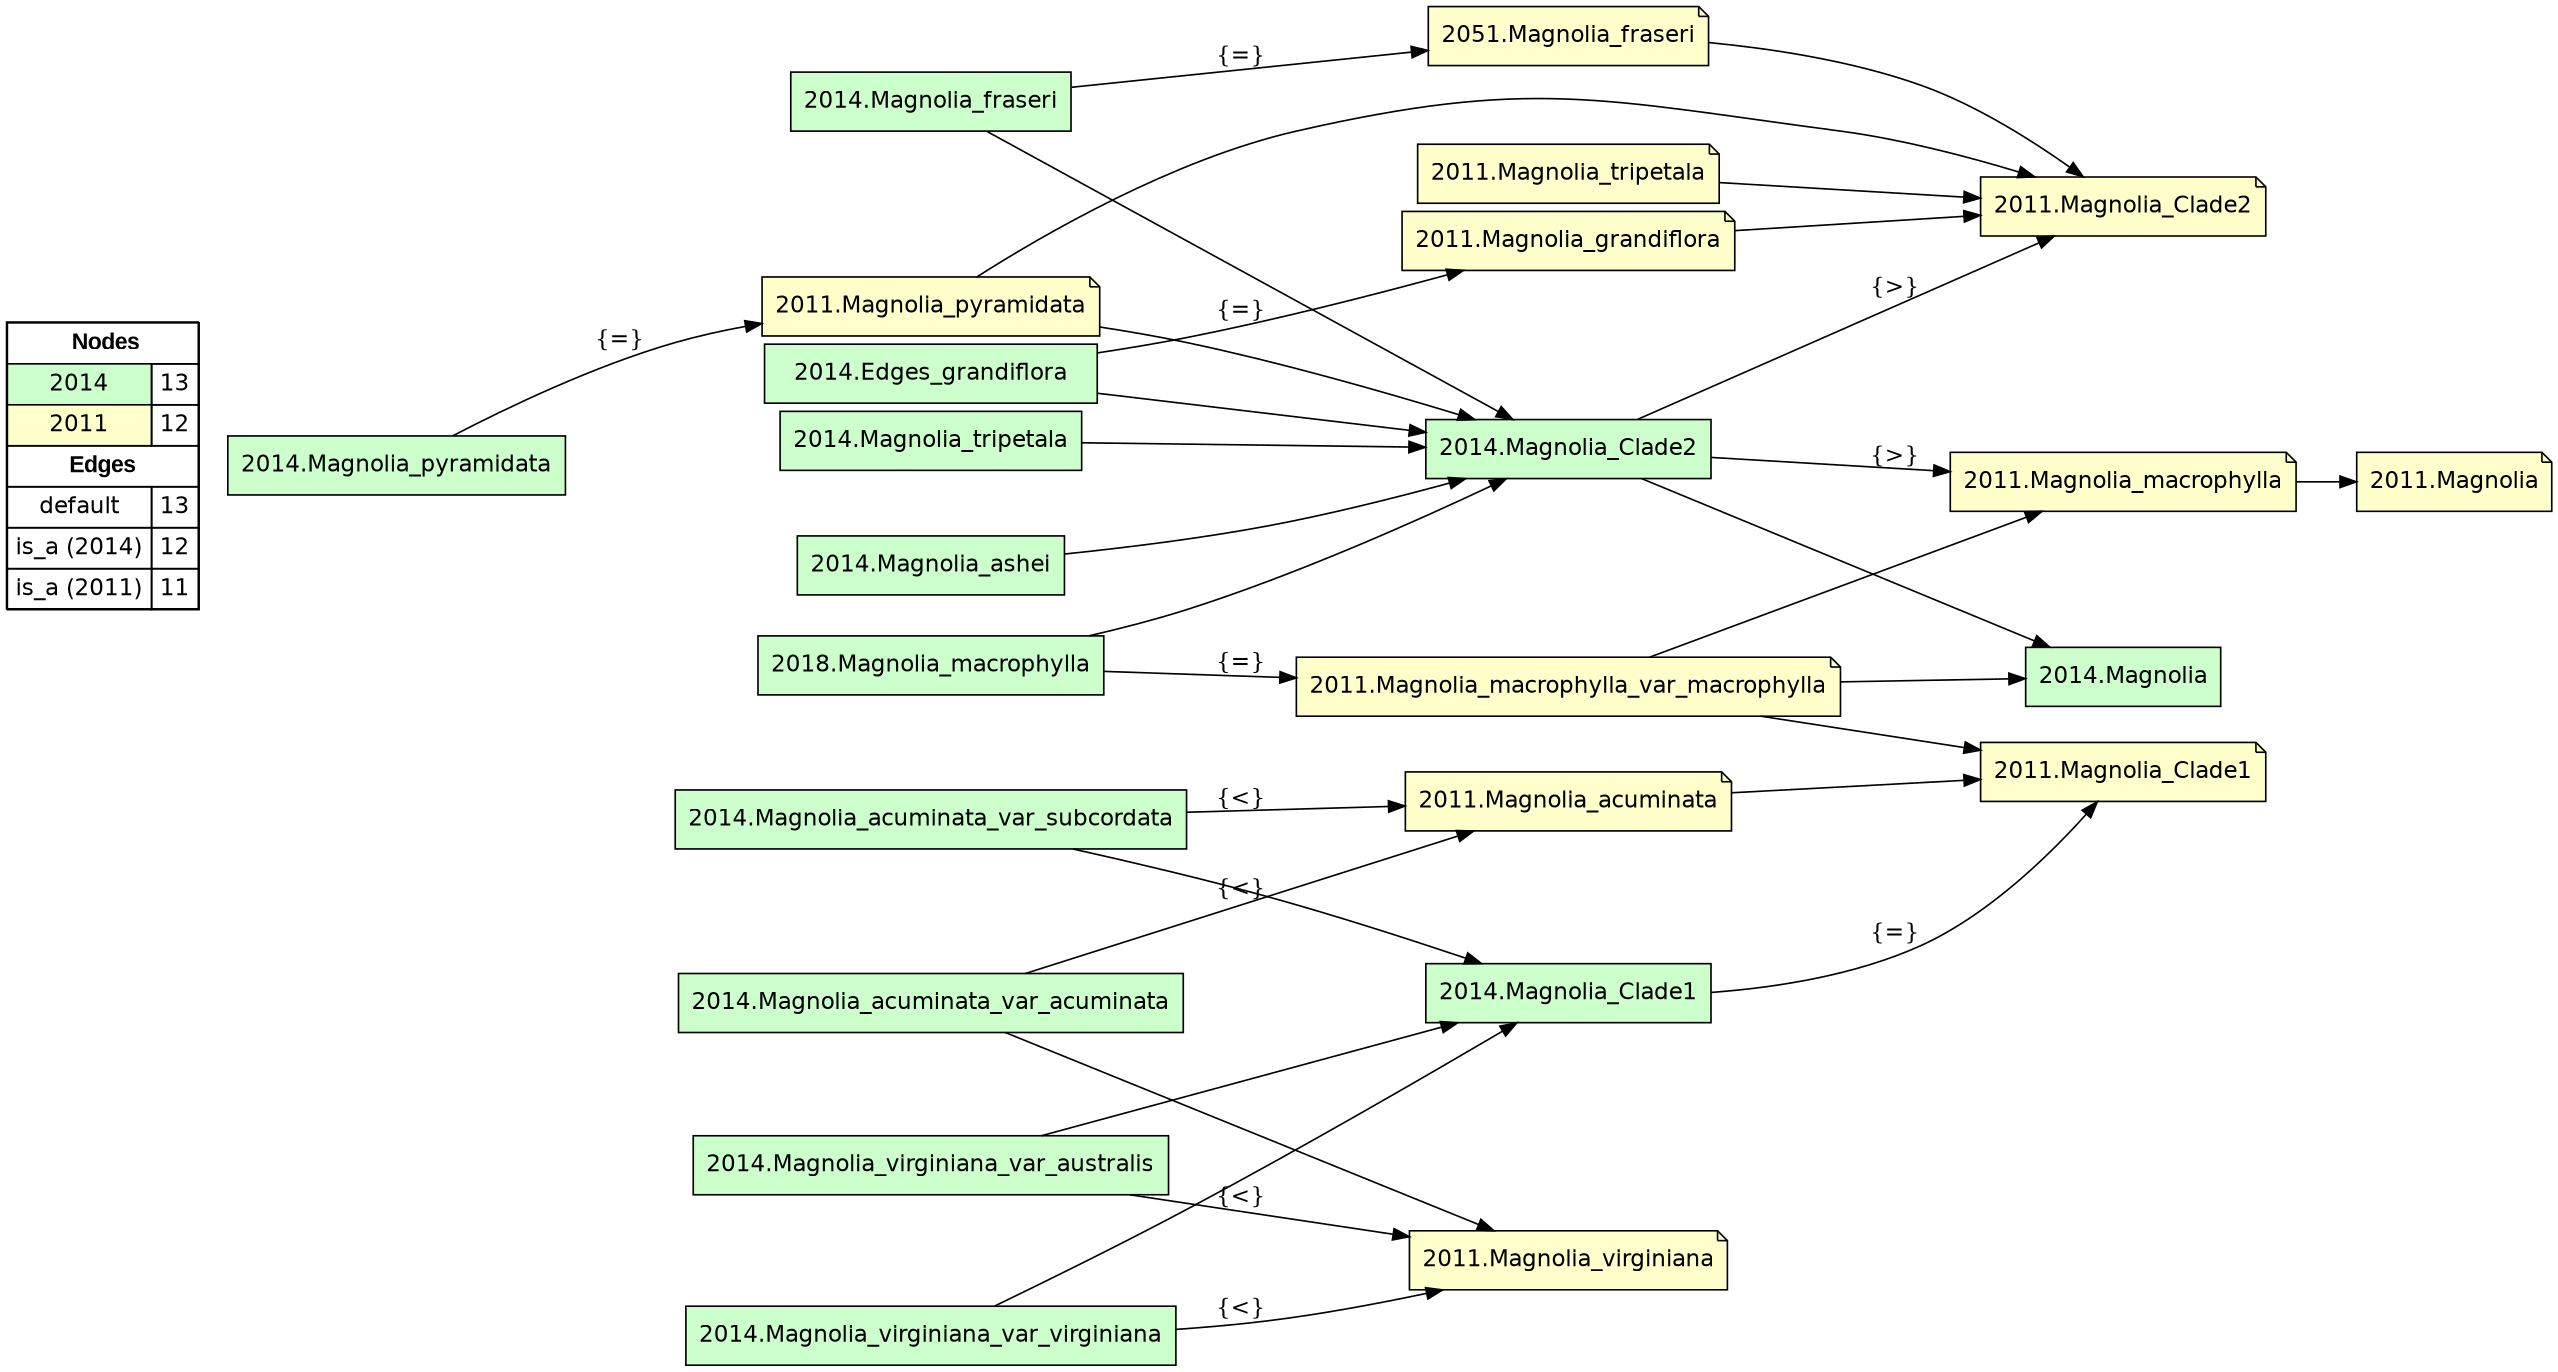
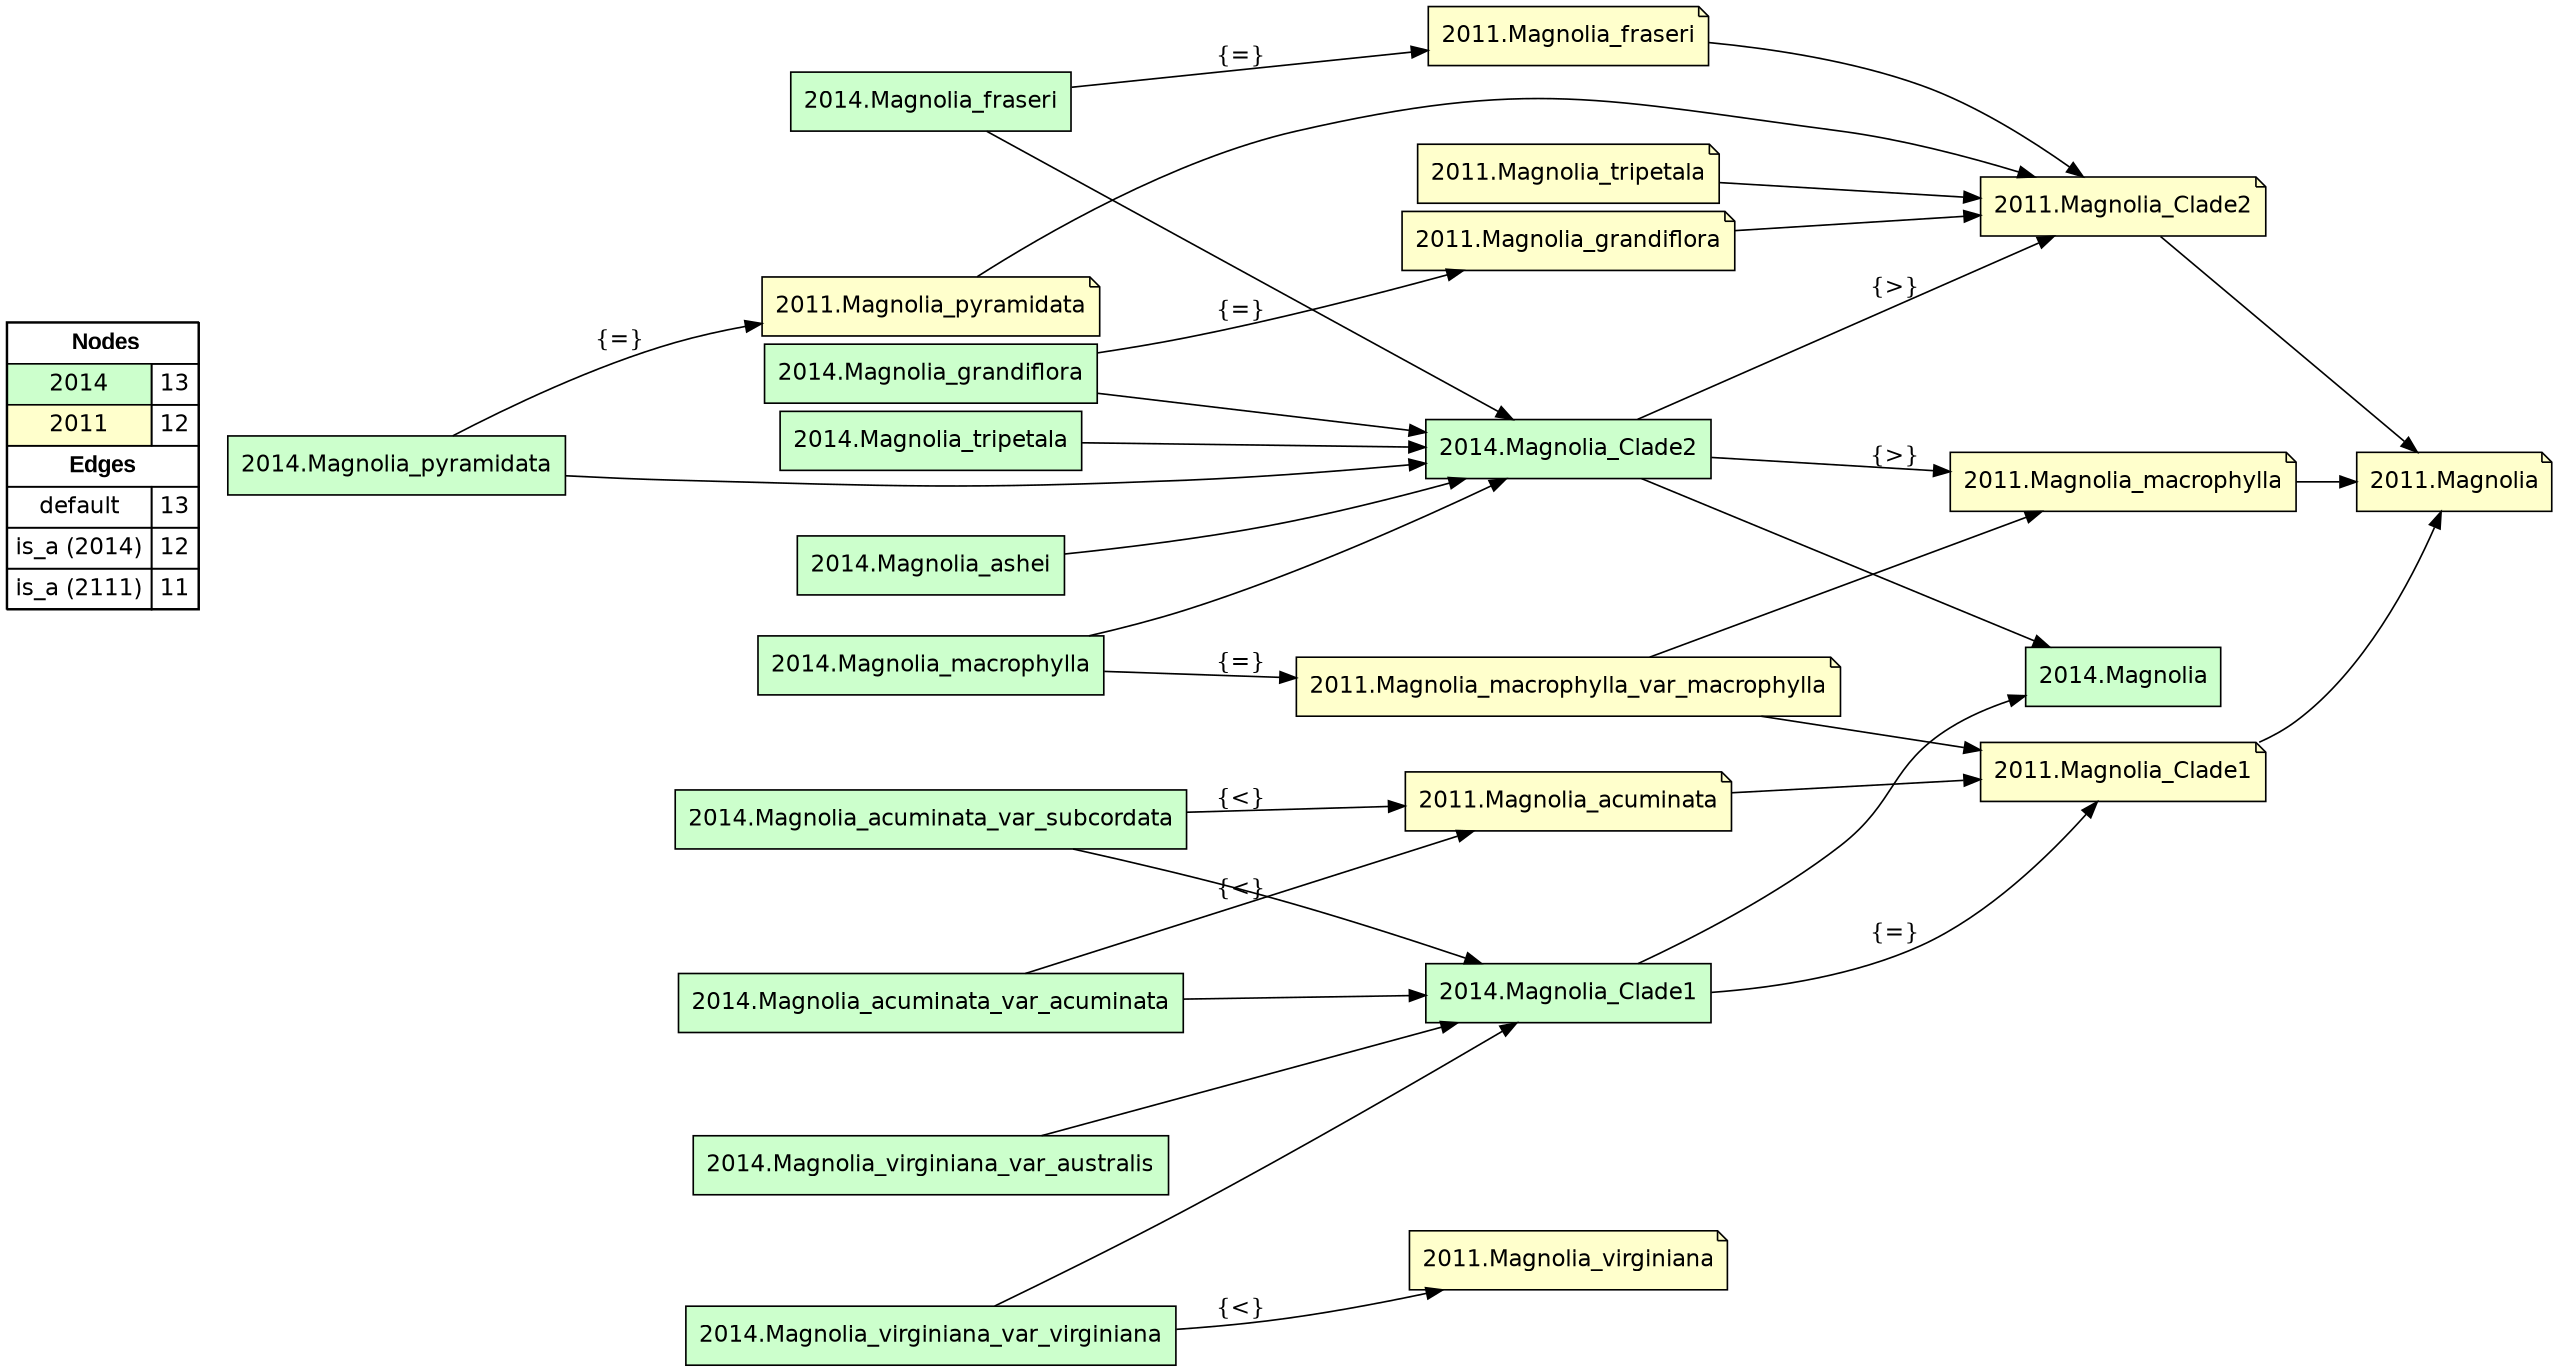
  digraph {
    rankdir=LR
    node [fillcolor="#CCFFCC" fontname=helvetica shape=box style=filled]
    edge [color="#000000" constraint=true dir=forward penwidth=1 style=solid]
-   n1 [fillcolor=white label=<   <TABLE BORDER="0" CELLBORDER="1" CELLSPACING="0" CELLPADDING="4">  <TR> <TD COLSPAN="2"><font face="Arial Black"> Nodes</font></TD> </TR>  <TR>   <TD bgcolor="#CCFFCC" fontname="helvetica">2014</TD>   <TD>13</TD>   </TR>  <TR>   <TD bgcolor="#FFFFCC" fontname="helvetica">2011</TD>   <TD>12</TD>   </TR>  <TR> <TD COLSPAN="2"><font face = "Arial Black"> Edges </font></TD> </TR>  <TR>   <TD><font color ="#000000">default</font></TD><TD>13</TD> </TR> <TR>   <TD><font color ="#000000">is_a (2014)</font></TD><TD>12</TD> </TR> <TR>   <TD><font color ="#000000">is_a (2011)</font></TD><TD>11</TD> </TR> </TABLE>   > margin=0]
+   n1 [fillcolor=white label=<   <TABLE BORDER="0" CELLBORDER="1" CELLSPACING="0" CELLPADDING="4">  <TR> <TD COLSPAN="2"><font face="Arial Black"> Nodes</font></TD> </TR>  <TR>   <TD bgcolor="#CCFFCC" fontname="helvetica">2014</TD>   <TD>13</TD>   </TR>  <TR>   <TD bgcolor="#FFFFCC" fontname="helvetica">2011</TD>   <TD>12</TD>   </TR>  <TR> <TD COLSPAN="2"><font face = "Arial Black"> Edges </font></TD> </TR>  <TR>   <TD><font color ="#000000">default</font></TD><TD>13</TD> </TR> <TR>   <TD><font color ="#000000">is_a (2014)</font></TD><TD>12</TD> </TR> <TR>   <TD><font color ="#000000">is_a (2111)</font></TD><TD>11</TD> </TR> </TABLE>   > margin=0]
    "2014.Magnolia_tripetala"
    "2014.Magnolia_Clade2"
    "2014.Magnolia"
    "2011.Magnolia_macrophylla" [fillcolor="#FFFFCC" shape=note]
    "2011.Magnolia_Clade2" [fillcolor="#FFFFCC" shape=note]
    "2011.Magnolia_tripetala" [fillcolor="#FFFFCC" shape=note]
    "2011.Magnolia" [fillcolor="#FFFFCC" shape=note]
    "2014.Magnolia_Clade1"
    "2011.Magnolia_Clade1" [fillcolor="#FFFFCC" shape=note]
    "2014.Magnolia_fraseri"
-   "2011.Magnolia_fraseri" [fillcolor="#FFFFCC" shape=note label="2051.Magnolia_fraseri"]
+   "2011.Magnolia_fraseri" [fillcolor="#FFFFCC" shape=note]
    "2014.Magnolia_acuminata_var_subcordata"
    "2011.Magnolia_acuminata" [fillcolor="#FFFFCC" shape=note]
    "2014.Magnolia_ashei"
-   "2014.Magnolia_grandiflora" [label="2014.Edges_grandiflora"]
+   "2014.Magnolia_grandiflora"
    "2011.Magnolia_grandiflora" [fillcolor="#FFFFCC" shape=note]
    "2014.Magnolia_acuminata_var_acuminata"
    "2014.Magnolia_virginiana_var_virginiana"
    "2011.Magnolia_virginiana" [fillcolor="#FFFFCC" shape=note]
-   "2014.Magnolia_macrophylla" [label="2018.Magnolia_macrophylla"]
+   "2014.Magnolia_macrophylla"
    "2011.Magnolia_macrophylla_var_macrophylla" [fillcolor="#FFFFCC" shape=note]
    "2014.Magnolia_virginiana_var_australis"
    "2014.Magnolia_pyramidata"
    "2011.Magnolia_pyramidata" [fillcolor="#FFFFCC" shape=note]
    subgraph sub_1 {
      rank=source
      n1
    }
    "2014.Magnolia_tripetala" -> "2014.Magnolia_Clade2"
    "2014.Magnolia_Clade2" -> "2014.Magnolia"
    "2014.Magnolia_Clade2" -> "2011.Magnolia_macrophylla" [label="{>}"]
    "2014.Magnolia_Clade2" -> "2011.Magnolia_Clade2" [label="{>}"]
    "2011.Magnolia_macrophylla" -> "2011.Magnolia"
+   "2011.Magnolia_Clade2" -> "2011.Magnolia"
    "2011.Magnolia_tripetala" -> "2011.Magnolia_Clade2"
-   "2011.Magnolia_macrophylla_var_macrophylla" -> "2014.Magnolia"
+   "2014.Magnolia_Clade1" -> "2014.Magnolia"
    "2014.Magnolia_Clade1" -> "2011.Magnolia_Clade1" [label="{=}"]
+   "2011.Magnolia_Clade1" -> "2011.Magnolia"
    "2014.Magnolia_fraseri" -> "2014.Magnolia_Clade2"
    "2014.Magnolia_fraseri" -> "2011.Magnolia_fraseri" [label="{=}"]
    "2011.Magnolia_fraseri" -> "2011.Magnolia_Clade2"
    "2014.Magnolia_acuminata_var_subcordata" -> "2014.Magnolia_Clade1"
    "2014.Magnolia_acuminata_var_subcordata" -> "2011.Magnolia_acuminata" [label="{<}"]
    "2011.Magnolia_acuminata" -> "2011.Magnolia_Clade1"
    "2014.Magnolia_ashei" -> "2014.Magnolia_Clade2"
    "2014.Magnolia_grandiflora" -> "2014.Magnolia_Clade2"
    "2014.Magnolia_grandiflora" -> "2011.Magnolia_grandiflora" [label="{=}"]
    "2011.Magnolia_grandiflora" -> "2011.Magnolia_Clade2"
-   "2014.Magnolia_acuminata_var_acuminata" -> "2011.Magnolia_virginiana"
+   "2014.Magnolia_acuminata_var_acuminata" -> "2014.Magnolia_Clade1"
    "2014.Magnolia_acuminata_var_acuminata" -> "2011.Magnolia_acuminata" [label="{<}"]
    "2014.Magnolia_virginiana_var_virginiana" -> "2014.Magnolia_Clade1"
    "2014.Magnolia_virginiana_var_virginiana" -> "2011.Magnolia_virginiana" [label="{<}"]
    "2014.Magnolia_macrophylla" -> "2014.Magnolia_Clade2"
    "2014.Magnolia_macrophylla" -> "2011.Magnolia_macrophylla_var_macrophylla" [label="{=}"]
    "2011.Magnolia_macrophylla_var_macrophylla" -> "2011.Magnolia_macrophylla"
    "2011.Magnolia_macrophylla_var_macrophylla" -> "2011.Magnolia_Clade1"
    "2014.Magnolia_virginiana_var_australis" -> "2014.Magnolia_Clade1"
-   "2014.Magnolia_virginiana_var_australis" -> "2011.Magnolia_virginiana" [label="{<}"]
-   "2011.Magnolia_pyramidata" -> "2014.Magnolia_Clade2"
+   "2014.Magnolia_pyramidata" -> "2014.Magnolia_Clade2"
    "2014.Magnolia_pyramidata" -> "2011.Magnolia_pyramidata" [label="{=}"]
    "2011.Magnolia_pyramidata" -> "2011.Magnolia_Clade2"
  }
